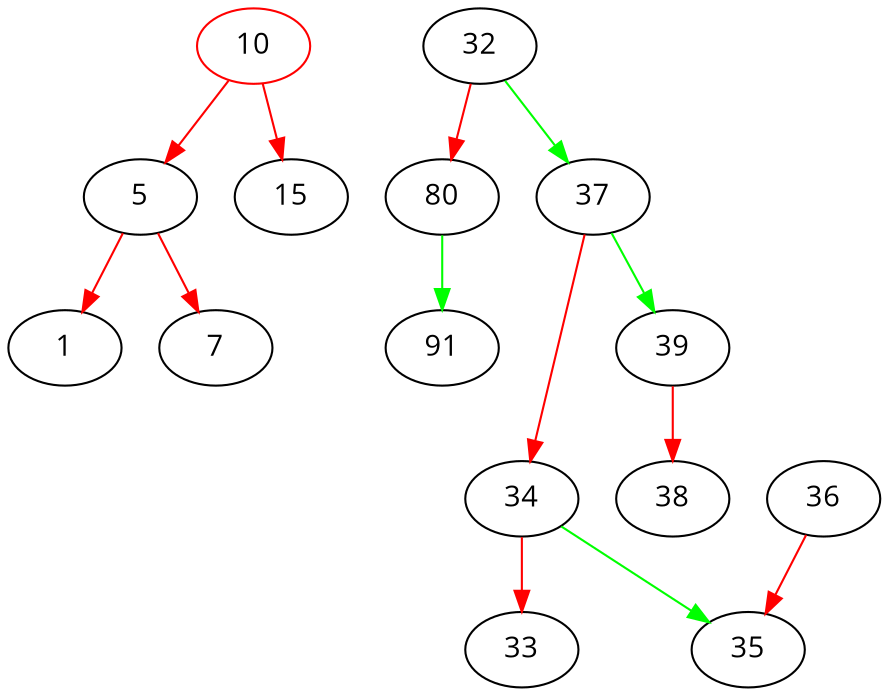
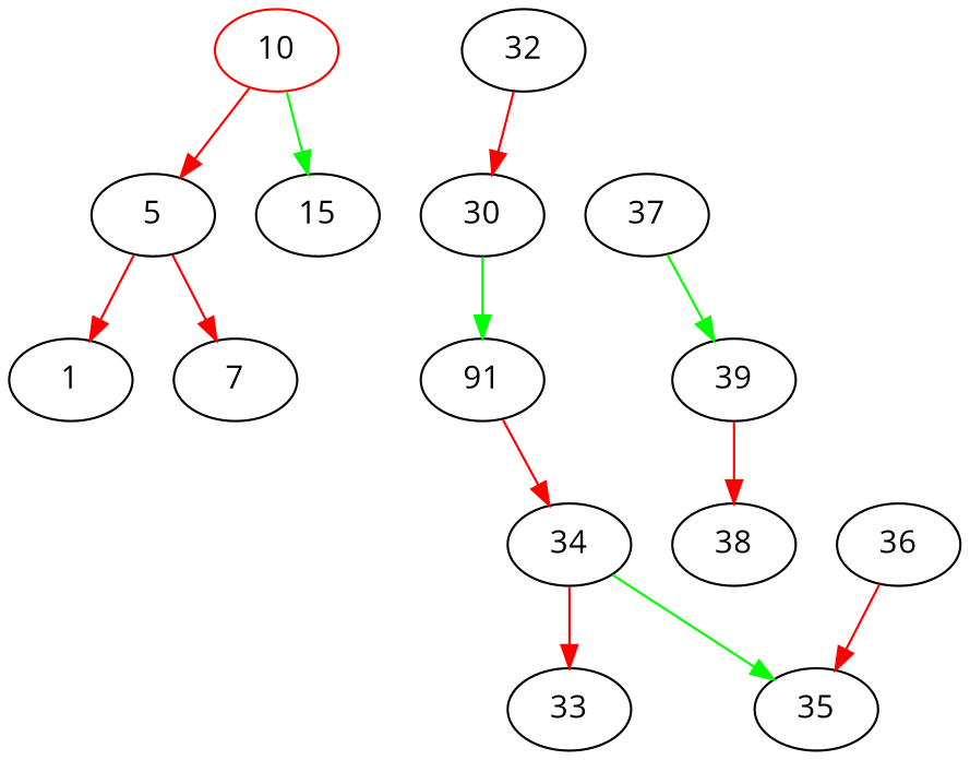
  digraph {
    fontname="Open Sans"
    node [fontname="Open Sans"]
    edge [color=red fontname="Open Sans"]
    10 [color=red]
    5
    15
    1
    7
    32
-   30 [label=80]
+   30
    37
    n9 [label=91]
    34
    39
    33
    35
    38
    36
    10 -> 5
-   10 -> 15
+   10 -> 15 [color=green]
    5 -> 1
    5 -> 7
    32 -> 30
-   32 -> 37 [color=green]
    30 -> n9 [color=green]
-   37 -> 34
+   n9 -> 34
    37 -> 39 [color=green]
    34 -> 33
    34 -> 35 [color=green]
    39 -> 38
    36 -> 35
  }
